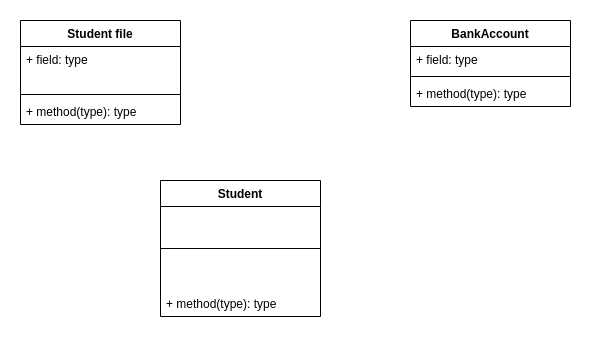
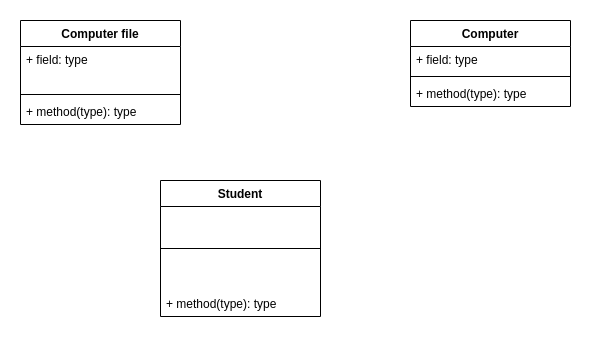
  <mxCell id="0" />
  <mxCell id="1" parent="0" />
- <mxCell id="2" value="Student file" style="swimlane;fontStyle=1;align=center;verticalAlign=top;childLayout=stackLayout;horizontal=1;startSize=26;horizontalStack=0;resizeParent=1;resizeParentMax=0;resizeLast=0;collapsible=1;marginBottom=0;" vertex="1" parent="1"><mxGeometry x="20" y="20" width="160" height="104" as="geometry" /></mxCell>
+ <mxCell id="2" value="Computer file" style="swimlane;fontStyle=1;align=center;verticalAlign=top;childLayout=stackLayout;horizontal=1;startSize=26;horizontalStack=0;resizeParent=1;resizeParentMax=0;resizeLast=0;collapsible=1;marginBottom=0;" vertex="1" parent="1"><mxGeometry x="20" y="20" width="160" height="104" as="geometry" /></mxCell>
  <mxCell id="3" value="+ field: type&#10;" style="text;strokeColor=none;fillColor=none;align=left;verticalAlign=top;spacingLeft=4;spacingRight=4;overflow=hidden;rotatable=0;points=[[0,0.5],[1,0.5]];portConstraint=eastwest;" vertex="1" parent="2"><mxGeometry y="26" width="160" height="44" as="geometry" /></mxCell>
  <mxCell id="4" value="" style="line;strokeWidth=1;fillColor=none;align=left;verticalAlign=middle;spacingTop=-1;spacingLeft=3;spacingRight=3;rotatable=0;labelPosition=right;points=[];portConstraint=eastwest;strokeColor=inherit;" vertex="1" parent="2"><mxGeometry y="70" width="160" height="8" as="geometry" /></mxCell>
  <mxCell id="5" value="+ method(type): type" style="text;strokeColor=none;fillColor=none;align=left;verticalAlign=top;spacingLeft=4;spacingRight=4;overflow=hidden;rotatable=0;points=[[0,0.5],[1,0.5]];portConstraint=eastwest;" vertex="1" parent="2"><mxGeometry y="78" width="160" height="26" as="geometry" /></mxCell>
- <mxCell id="6" value="BankAccount" style="swimlane;fontStyle=1;align=center;verticalAlign=top;childLayout=stackLayout;horizontal=1;startSize=26;horizontalStack=0;resizeParent=1;resizeParentMax=0;resizeLast=0;collapsible=1;marginBottom=0;" vertex="1" parent="1"><mxGeometry x="410" y="20" width="160" height="86" as="geometry" /></mxCell>
+ <mxCell id="6" value="Computer" style="swimlane;fontStyle=1;align=center;verticalAlign=top;childLayout=stackLayout;horizontal=1;startSize=26;horizontalStack=0;resizeParent=1;resizeParentMax=0;resizeLast=0;collapsible=1;marginBottom=0;" vertex="1" parent="1"><mxGeometry x="410" y="20" width="160" height="86" as="geometry" /></mxCell>
  <mxCell id="7" value="+ field: type" style="text;strokeColor=none;fillColor=none;align=left;verticalAlign=top;spacingLeft=4;spacingRight=4;overflow=hidden;rotatable=0;points=[[0,0.5],[1,0.5]];portConstraint=eastwest;" vertex="1" parent="6"><mxGeometry y="26" width="160" height="26" as="geometry" /></mxCell>
  <mxCell id="8" value="" style="line;strokeWidth=1;fillColor=none;align=left;verticalAlign=middle;spacingTop=-1;spacingLeft=3;spacingRight=3;rotatable=0;labelPosition=right;points=[];portConstraint=eastwest;strokeColor=inherit;" vertex="1" parent="6"><mxGeometry y="52" width="160" height="8" as="geometry" /></mxCell>
  <mxCell id="9" value="+ method(type): type" style="text;strokeColor=none;fillColor=none;align=left;verticalAlign=top;spacingLeft=4;spacingRight=4;overflow=hidden;rotatable=0;points=[[0,0.5],[1,0.5]];portConstraint=eastwest;" vertex="1" parent="6"><mxGeometry y="60" width="160" height="26" as="geometry" /></mxCell>
  <mxCell id="10" value="Student" style="swimlane;fontStyle=1;align=center;verticalAlign=top;childLayout=stackLayout;horizontal=1;startSize=26;horizontalStack=0;resizeParent=1;resizeParentMax=0;resizeLast=0;collapsible=1;marginBottom=0;" vertex="1" parent="1"><mxGeometry x="160" y="180" width="160" height="136" as="geometry" /></mxCell>
  <mxCell id="11" value="" style="line;strokeWidth=1;fillColor=none;align=left;verticalAlign=middle;spacingTop=-1;spacingLeft=3;spacingRight=3;rotatable=0;labelPosition=right;points=[];portConstraint=eastwest;strokeColor=inherit;" vertex="1" parent="10"><mxGeometry y="26" width="160" height="84" as="geometry" /></mxCell>
  <mxCell id="12" value="+ method(type): type" style="text;strokeColor=none;fillColor=none;align=left;verticalAlign=top;spacingLeft=4;spacingRight=4;overflow=hidden;rotatable=0;points=[[0,0.5],[1,0.5]];portConstraint=eastwest;" vertex="1" parent="10"><mxGeometry y="110" width="160" height="26" as="geometry" /></mxCell>
